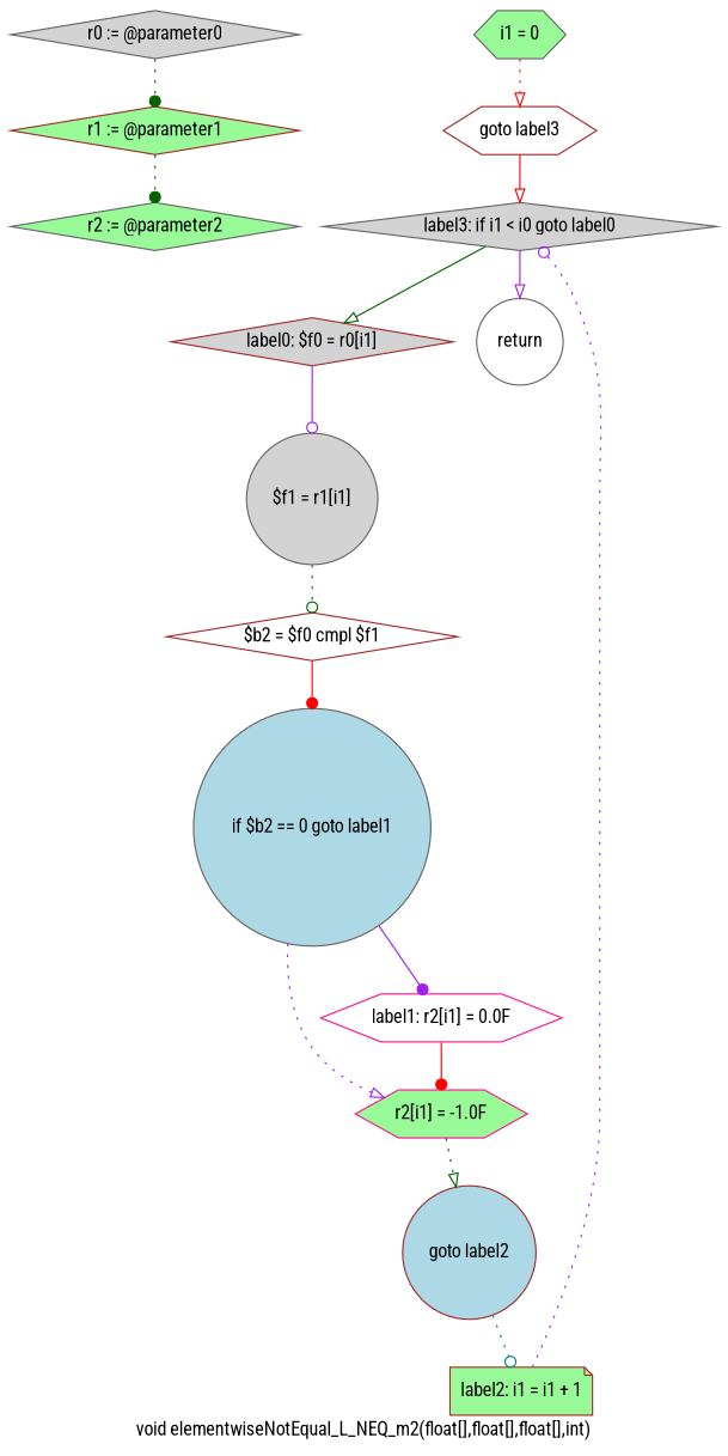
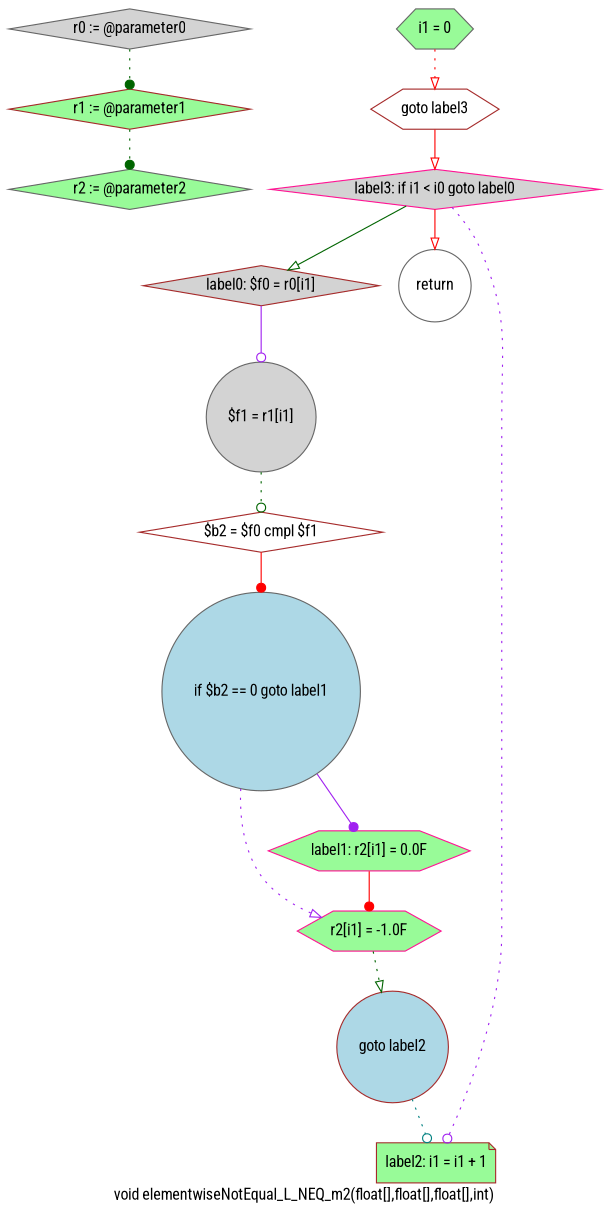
  digraph {
    fontname="Roboto Condensed"
    label="void elementwiseNotEqual_L_NEQ_m2(float[],float[],float[],int)"
    node [color=gray40 fillcolor=palegreen fontname="Roboto Condensed" shape=diamond style=filled]
    edge [arrowhead=onormal color=darkgreen fontname="Roboto Condensed" style=dotted]
    n1 [fillcolor=lightgrey label="r0 := @parameter0"]
    n2 [color=brown label="r1 := @parameter1"]
    n3 [label="r2 := @parameter2"]
    n4 [label="i1 = 0" shape=hexagon]
    n5 [color=brown fillcolor=white label="goto label3" shape=hexagon]
-   n6 [fillcolor=lightgrey label="label3: if i1 < i0 goto label0"]
+   n6 [color=deeppink fillcolor=lightgrey label="label3: if i1 < i0 goto label0"]
    n7 [color=brown fillcolor=lightgrey label="label0: $f0 = r0[i1]"]
    n8 [fillcolor=white label=return shape=circle]
    n9 [fillcolor=lightgrey label="$f1 = r1[i1]" shape=circle]
    n10 [color=brown fillcolor=white label="$b2 = $f0 cmpl $f1"]
    n11 [fillcolor=lightblue label="if $b2 == 0 goto label1" shape=circle]
    n12 [color=deeppink label="r2[i1] = -1.0F" shape=hexagon]
-   n13 [color=deeppink fillcolor=white label="label1: r2[i1] = 0.0F" shape=hexagon]
+   n13 [color=deeppink label="label1: r2[i1] = 0.0F" shape=hexagon]
    n14 [color=brown fillcolor=lightblue label="goto label2" shape=circle]
    n15 [color=brown label="label2: i1 = i1 + 1" shape=note]
    n1 -> n2 [arrowhead=dot]
    n2 -> n3 [arrowhead=dot]
    n4 -> n5 [color=red]
    n5 -> n6 [color=red style=solid]
    n6 -> n7 [style=solid]
-   n6 -> n8 [color=purple style=solid]
+   n6 -> n8 [color=red style=solid]
    n7 -> n9 [arrowhead=odot color=purple style=solid]
    n9 -> n10 [arrowhead=odot]
    n10 -> n11 [arrowhead=dot color=red style=solid]
    n11 -> n12 [color=purple]
    n11 -> n13 [arrowhead=dot color=purple style=solid]
    n12 -> n14
    n13 -> n12 [arrowhead=dot color=red style=solid]
    n14 -> n15 [arrowhead=odot color=teal]
-   n15 -> n6 [arrowhead=odot color=purple]
+   n6 -> n15 [arrowhead=odot color=purple]
  }
